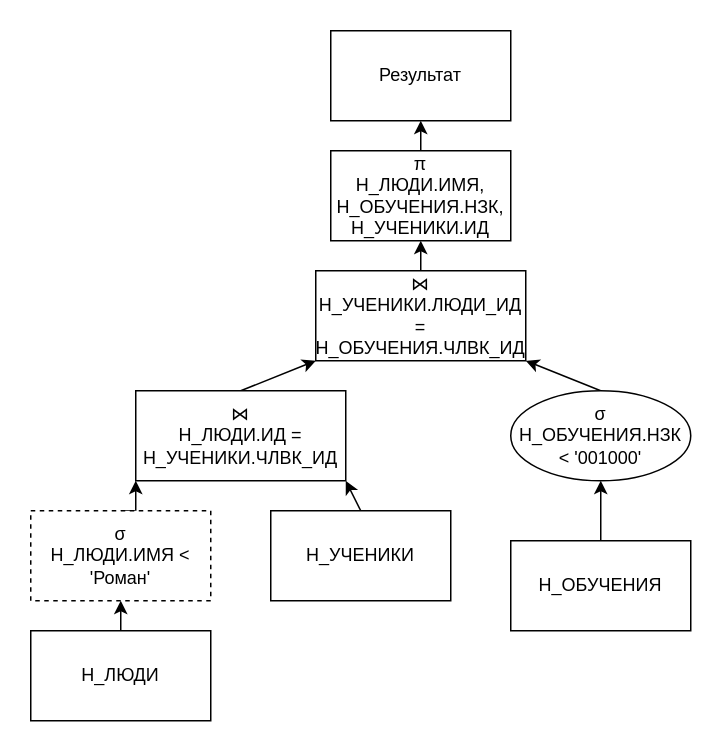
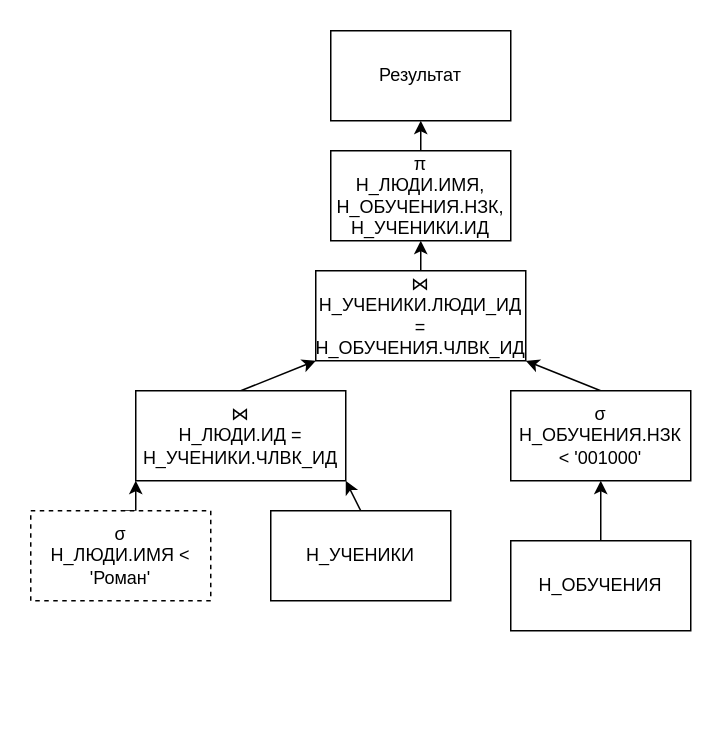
  <mxCell id="0" />
  <mxCell id="1" parent="0" />
- <mxCell id="2" style="edgeStyle=orthogonalEdgeStyle;rounded=0;orthogonalLoop=1;jettySize=auto;html=1;exitX=0.5;exitY=0;exitDx=0;exitDy=0;entryX=0.5;entryY=1;entryDx=0;entryDy=0;" edge="1" parent="1" source="3" target="16"><mxGeometry relative="1" as="geometry" /></mxCell>
- <mxCell id="3" value="Н_ЛЮДИ" style="rounded=0;whiteSpace=wrap;html=1;" vertex="1" parent="1"><mxGeometry x="20" y="420" width="120" height="60" as="geometry" /></mxCell>
  <mxCell id="4" style="rounded=0;orthogonalLoop=1;jettySize=auto;html=1;exitX=0.5;exitY=0;exitDx=0;exitDy=0;entryX=1;entryY=1;entryDx=0;entryDy=0;" edge="1" parent="1" source="5" target="7"><mxGeometry relative="1" as="geometry" /></mxCell>
  <mxCell id="5" value="Н_УЧЕНИКИ" style="rounded=0;whiteSpace=wrap;html=1;" vertex="1" parent="1"><mxGeometry x="180" y="340" width="120" height="60" as="geometry" /></mxCell>
  <mxCell id="6" style="rounded=0;orthogonalLoop=1;jettySize=auto;html=1;exitX=0.5;exitY=0;exitDx=0;exitDy=0;entryX=0;entryY=1;entryDx=0;entryDy=0;" edge="1" parent="1" source="7" target="11"><mxGeometry relative="1" as="geometry" /></mxCell>
  <mxCell id="7" value="⋈&lt;br&gt;Н_ЛЮДИ.ИД = Н_УЧЕНИКИ.ЧЛВК_ИД" style="rounded=0;whiteSpace=wrap;html=1;" vertex="1" parent="1"><mxGeometry x="90" y="260" width="140" height="60" as="geometry" /></mxCell>
  <mxCell id="8" style="edgeStyle=orthogonalEdgeStyle;rounded=0;orthogonalLoop=1;jettySize=auto;html=1;exitX=0.5;exitY=0;exitDx=0;exitDy=0;entryX=0.5;entryY=1;entryDx=0;entryDy=0;" edge="1" parent="1" source="9" target="18"><mxGeometry relative="1" as="geometry" /></mxCell>
  <mxCell id="9" value="Н_ОБУЧЕНИЯ" style="rounded=0;whiteSpace=wrap;html=1;" vertex="1" parent="1"><mxGeometry x="340" y="360" width="120" height="60" as="geometry" /></mxCell>
  <mxCell id="10" style="edgeStyle=orthogonalEdgeStyle;rounded=0;orthogonalLoop=1;jettySize=auto;html=1;exitX=0.5;exitY=0;exitDx=0;exitDy=0;entryX=0.5;entryY=1;entryDx=0;entryDy=0;" edge="1" parent="1" source="11"><mxGeometry relative="1" as="geometry"><mxPoint x="280" y="160" as="targetPoint" /></mxGeometry></mxCell>
  <mxCell id="11" value="⋈&lt;br&gt;Н_УЧЕНИКИ.ЛЮДИ_ИД = Н_ОБУЧЕНИЯ.ЧЛВК_ИД" style="rounded=0;whiteSpace=wrap;html=1;" vertex="1" parent="1"><mxGeometry x="210" y="180" width="140" height="60" as="geometry" /></mxCell>
  <mxCell id="12" style="edgeStyle=orthogonalEdgeStyle;rounded=0;orthogonalLoop=1;jettySize=auto;html=1;exitX=0.5;exitY=0;exitDx=0;exitDy=0;entryX=0.5;entryY=1;entryDx=0;entryDy=0;" edge="1" parent="1" source="13" target="14"><mxGeometry relative="1" as="geometry" /></mxCell>
  <mxCell id="13" value="π&lt;br style=&quot;border-color: var(--border-color);&quot;&gt;Н_ЛЮДИ.ИМЯ, Н_ОБУЧЕНИЯ.НЗК, Н_УЧЕНИКИ.ИД" style="rounded=0;whiteSpace=wrap;html=1;" vertex="1" parent="1"><mxGeometry x="220" y="100" width="120" height="60" as="geometry" /></mxCell>
  <mxCell id="14" value="Результат" style="rounded=0;whiteSpace=wrap;html=1;" vertex="1" parent="1"><mxGeometry x="220" y="20" width="120" height="60" as="geometry" /></mxCell>
  <mxCell id="15" style="edgeStyle=orthogonalEdgeStyle;rounded=0;orthogonalLoop=1;jettySize=auto;html=1;exitX=0.5;exitY=0;exitDx=0;exitDy=0;entryX=0;entryY=1;entryDx=0;entryDy=0;" edge="1" parent="1" source="16" target="7"><mxGeometry relative="1" as="geometry" /></mxCell>
  <mxCell id="16" value="σ&lt;br&gt;Н_ЛЮДИ.ИМЯ &amp;lt; 'Роман'" style="rounded=0;whiteSpace=wrap;html=1;dashed=1;" vertex="1" parent="1"><mxGeometry x="20" y="340" width="120" height="60" as="geometry" /></mxCell>
  <mxCell id="17" style="rounded=0;orthogonalLoop=1;jettySize=auto;html=1;exitX=0.5;exitY=0;exitDx=0;exitDy=0;entryX=1;entryY=1;entryDx=0;entryDy=0;" edge="1" parent="1" source="18" target="11"><mxGeometry relative="1" as="geometry" /></mxCell>
- <mxCell id="18" value="σ&lt;br style=&quot;border-color: var(--border-color);&quot;&gt;Н_ОБУЧЕНИЯ.НЗК &amp;lt; '001000'" style="ellipse;whiteSpace=wrap;html=1;" vertex="1" parent="1"><mxGeometry x="340" y="260" width="120" height="60" as="geometry" /></mxCell>
+ <mxCell id="18" value="σ&lt;br style=&quot;border-color: var(--border-color);&quot;&gt;Н_ОБУЧЕНИЯ.НЗК &amp;lt; '001000'" style="rounded=0;whiteSpace=wrap;html=1;" vertex="1" parent="1"><mxGeometry x="340" y="260" width="120" height="60" as="geometry" /></mxCell>
